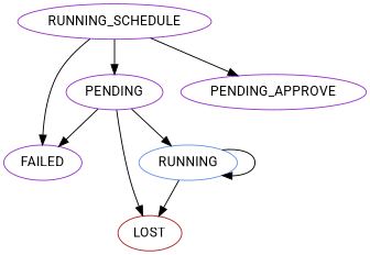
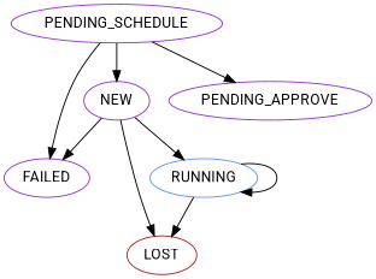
  digraph {
    fontname=Roboto
    node [color=darkorchid3 fontname=Roboto]
    edge [fontname=Roboto]
    n1 [label=FAILED]
    n2 [color=firebrick label=LOST]
-   n3 [label=PENDING]
+   n3 [label=NEW]
    n4 [color=cornflowerblue label=RUNNING]
    n5 [label=PENDING_APPROVE]
-   n6 [label=RUNNING_SCHEDULE]
+   n6 [label=PENDING_SCHEDULE]
    n3 -> n1
    n3 -> n2
    n3 -> n4
    n4 -> n2
    n4 -> n4
    n6 -> n1
    n6 -> n3
    n6 -> n5
  }
